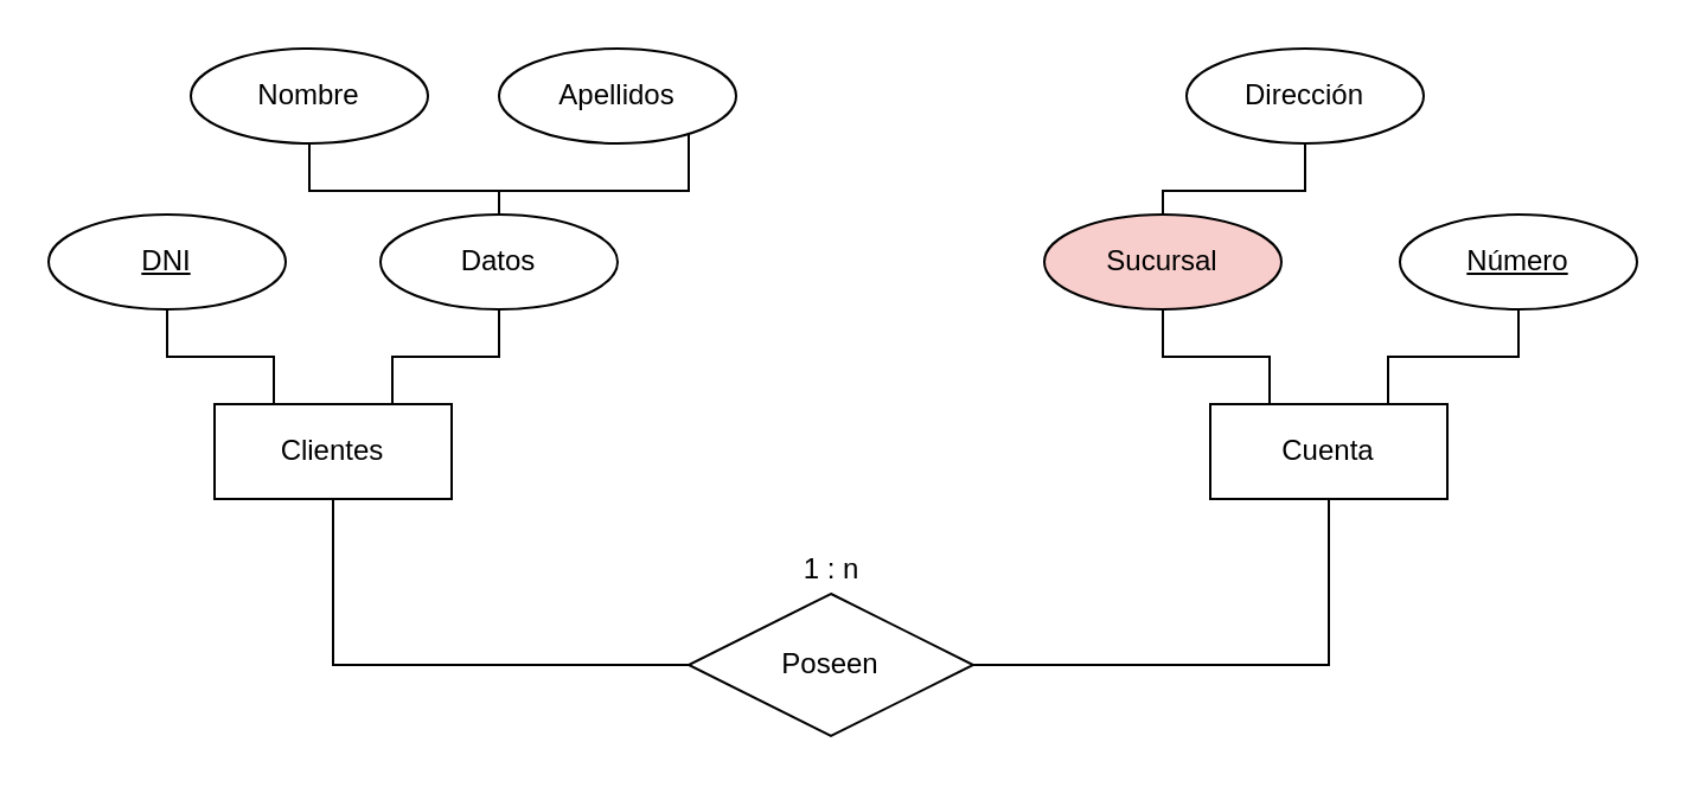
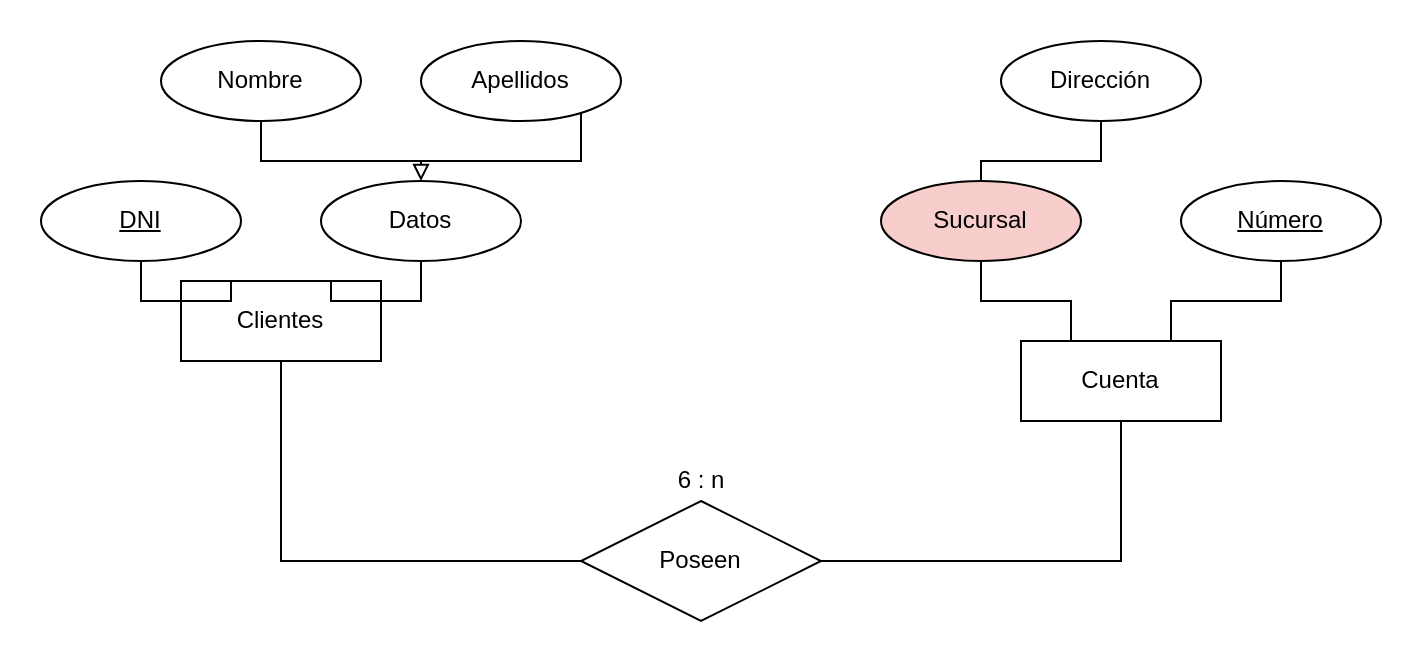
  <mxCell id="0" />
  <mxCell id="1" parent="0" />
  <mxCell id="2" style="edgeStyle=orthogonalEdgeStyle;rounded=0;orthogonalLoop=1;jettySize=auto;html=1;entryX=0;entryY=0.5;entryDx=0;entryDy=0;endArrow=none;endFill=0;" parent="1" source="3" target="6" edge="1"><mxGeometry relative="1" as="geometry"><Array as="points"><mxPoint x="140" y="280" /></Array></mxGeometry></mxCell>
- <mxCell id="3" value="Clientes" style="whiteSpace=wrap;html=1;align=center;" parent="1" vertex="1"><mxGeometry x="90" y="170" width="100" height="40" as="geometry" /></mxCell>
+ <mxCell id="3" value="Clientes" style="whiteSpace=wrap;html=1;align=center;" parent="1" vertex="1"><mxGeometry x="90" y="140" width="100" height="40" as="geometry" /></mxCell>
  <mxCell id="4" style="edgeStyle=orthogonalEdgeStyle;rounded=0;orthogonalLoop=1;jettySize=auto;html=1;exitX=0.5;exitY=1;exitDx=0;exitDy=0;entryX=1;entryY=0.5;entryDx=0;entryDy=0;endArrow=none;endFill=0;" parent="1" source="5" target="6" edge="1"><mxGeometry relative="1" as="geometry" /></mxCell>
  <mxCell id="5" value="Cuenta" style="whiteSpace=wrap;html=1;align=center;" parent="1" vertex="1"><mxGeometry x="510" y="170" width="100" height="40" as="geometry" /></mxCell>
  <mxCell id="6" value="Poseen" style="shape=rhombus;perimeter=rhombusPerimeter;whiteSpace=wrap;html=1;align=center;" parent="1" vertex="1"><mxGeometry x="290" y="250" width="120" height="60" as="geometry" /></mxCell>
  <mxCell id="7" style="edgeStyle=orthogonalEdgeStyle;rounded=0;orthogonalLoop=1;jettySize=auto;html=1;exitX=0.5;exitY=1;exitDx=0;exitDy=0;entryX=0.25;entryY=0;entryDx=0;entryDy=0;endArrow=none;endFill=0;" parent="1" source="8" target="3" edge="1"><mxGeometry relative="1" as="geometry" /></mxCell>
  <mxCell id="8" value="DNI" style="ellipse;whiteSpace=wrap;html=1;align=center;fontStyle=4;" parent="1" vertex="1"><mxGeometry x="20" y="90" width="100" height="40" as="geometry" /></mxCell>
  <mxCell id="9" style="edgeStyle=orthogonalEdgeStyle;rounded=0;orthogonalLoop=1;jettySize=auto;html=1;entryX=0.75;entryY=0;entryDx=0;entryDy=0;endArrow=none;endFill=0;" parent="1" source="10" target="3" edge="1"><mxGeometry relative="1" as="geometry" /></mxCell>
  <mxCell id="10" value="Datos" style="ellipse;whiteSpace=wrap;html=1;align=center;" parent="1" vertex="1"><mxGeometry x="160" y="90" width="100" height="40" as="geometry" /></mxCell>
- <mxCell id="11" style="edgeStyle=orthogonalEdgeStyle;rounded=0;orthogonalLoop=1;jettySize=auto;html=1;exitX=0.5;exitY=1;exitDx=0;exitDy=0;entryX=0.5;entryY=0;entryDx=0;entryDy=0;endArrow=none;endFill=0;" parent="1" source="12" target="10" edge="1"><mxGeometry relative="1" as="geometry"><Array as="points"><mxPoint x="130" y="80" /><mxPoint x="210" y="80" /></Array></mxGeometry></mxCell>
+ <mxCell id="11" style="edgeStyle=orthogonalEdgeStyle;rounded=0;orthogonalLoop=1;jettySize=auto;html=1;exitX=0.5;exitY=1;exitDx=0;exitDy=0;entryX=0.5;entryY=0;entryDx=0;entryDy=0;endArrow=block;endFill=0;" parent="1" source="12" target="10" edge="1"><mxGeometry relative="1" as="geometry"><Array as="points"><mxPoint x="130" y="80" /><mxPoint x="210" y="80" /></Array></mxGeometry></mxCell>
  <mxCell id="12" value="Nombre" style="ellipse;whiteSpace=wrap;html=1;align=center;" parent="1" vertex="1"><mxGeometry x="80" y="20" width="100" height="40" as="geometry" /></mxCell>
  <mxCell id="13" style="edgeStyle=orthogonalEdgeStyle;rounded=0;orthogonalLoop=1;jettySize=auto;html=1;endArrow=none;endFill=0;" parent="1" source="14" edge="1"><mxGeometry relative="1" as="geometry"><mxPoint x="210" y="80" as="targetPoint" /><Array as="points"><mxPoint x="290" y="80" /></Array></mxGeometry></mxCell>
  <mxCell id="14" value="Apellidos" style="ellipse;whiteSpace=wrap;html=1;align=center;" parent="1" vertex="1"><mxGeometry x="210" y="20" width="100" height="40" as="geometry" /></mxCell>
  <mxCell id="15" style="edgeStyle=orthogonalEdgeStyle;rounded=0;orthogonalLoop=1;jettySize=auto;html=1;entryX=0.75;entryY=0;entryDx=0;entryDy=0;endArrow=none;endFill=0;" parent="1" source="16" target="5" edge="1"><mxGeometry relative="1" as="geometry" /></mxCell>
  <mxCell id="16" value="Número" style="ellipse;whiteSpace=wrap;html=1;align=center;fontStyle=4;" parent="1" vertex="1"><mxGeometry x="590" y="90" width="100" height="40" as="geometry" /></mxCell>
  <mxCell id="17" style="edgeStyle=orthogonalEdgeStyle;rounded=0;orthogonalLoop=1;jettySize=auto;html=1;entryX=0.25;entryY=0;entryDx=0;entryDy=0;endArrow=none;endFill=0;" parent="1" source="18" target="5" edge="1"><mxGeometry relative="1" as="geometry" /></mxCell>
  <mxCell id="18" value="Sucursal" style="ellipse;whiteSpace=wrap;html=1;align=center;fillColor=#f8cecc;" parent="1" vertex="1"><mxGeometry x="440" y="90" width="100" height="40" as="geometry" /></mxCell>
  <mxCell id="19" style="edgeStyle=orthogonalEdgeStyle;rounded=0;orthogonalLoop=1;jettySize=auto;html=1;entryX=0.5;entryY=0;entryDx=0;entryDy=0;endArrow=none;endFill=0;" parent="1" source="20" target="18" edge="1"><mxGeometry relative="1" as="geometry" /></mxCell>
  <mxCell id="20" value="Dirección" style="ellipse;whiteSpace=wrap;html=1;align=center;" parent="1" vertex="1"><mxGeometry x="500" y="20" width="100" height="40" as="geometry" /></mxCell>
- <mxCell id="21" value="1 : n" style="text;html=1;resizable=0;autosize=1;align=center;verticalAlign=middle;points=[];fillColor=none;strokeColor=none;rounded=0;" vertex="1" parent="1"><mxGeometry x="330" y="230" width="40" height="20" as="geometry" /></mxCell>
+ <mxCell id="21" value="6 : n" style="text;html=1;resizable=0;autosize=1;align=center;verticalAlign=middle;points=[];fillColor=none;strokeColor=none;rounded=0;" vertex="1" parent="1"><mxGeometry x="330" y="230" width="40" height="20" as="geometry" /></mxCell>
